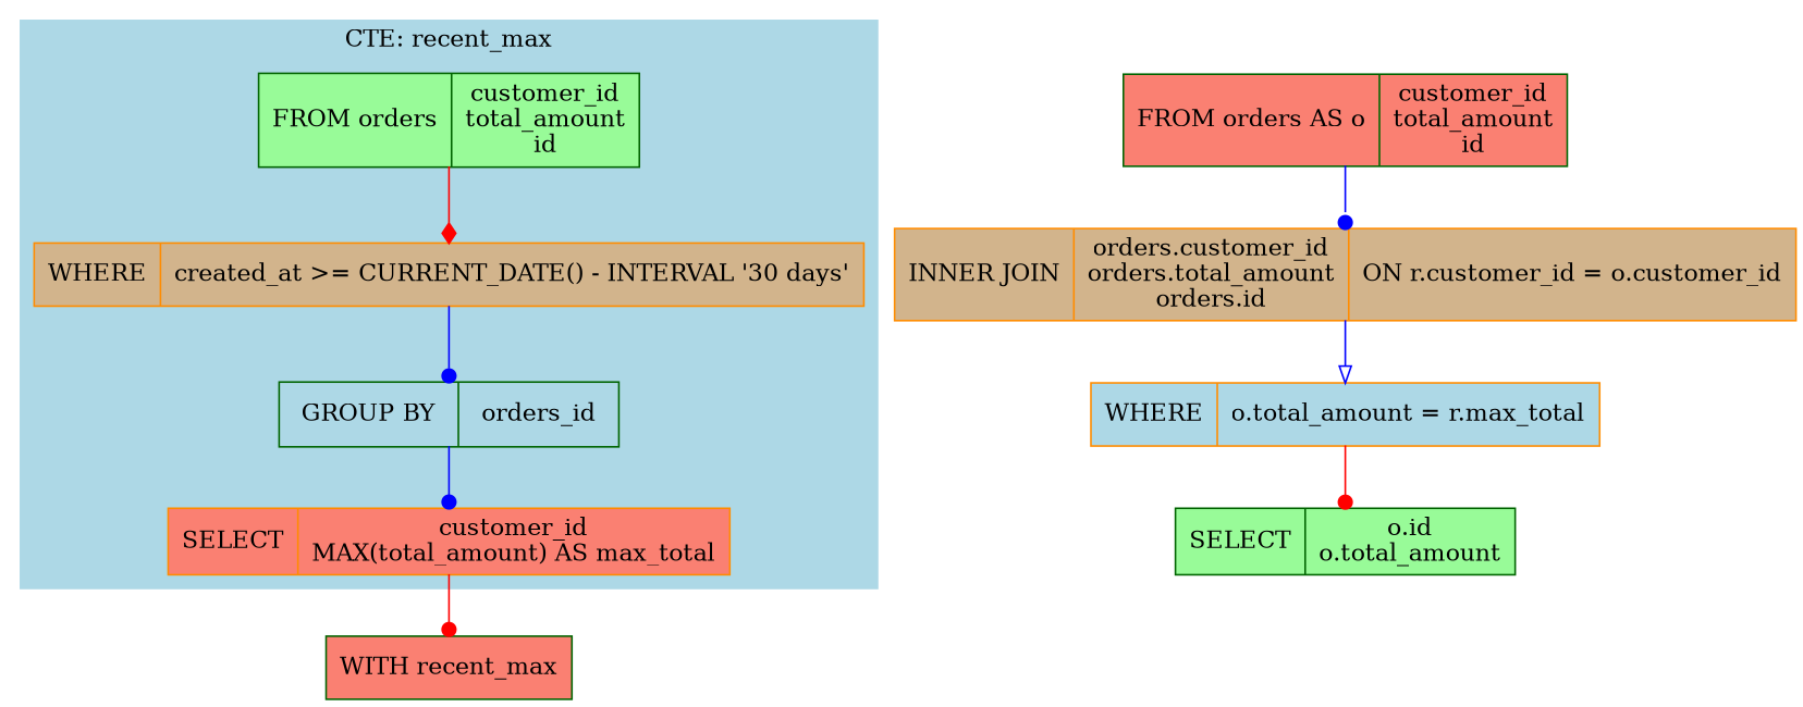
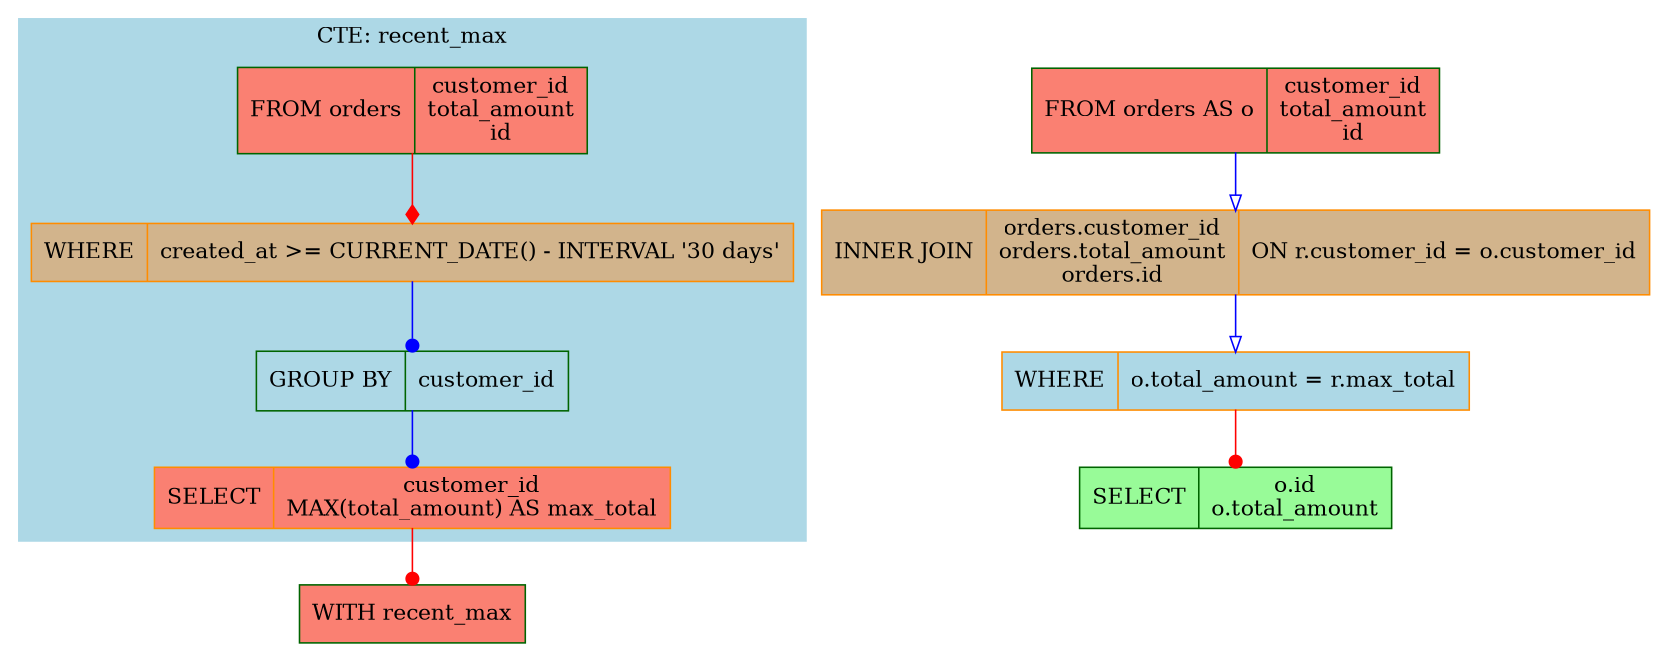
  digraph {
    rankdir=TB
    node [color=darkgreen fillcolor=salmon shape=record style=filled]
    edge [arrowhead=dot color=blue]
-   n1 [fillcolor=palegreen label="FROM orders|customer_id\ntotal_amount\nid"]
+   n1 [label="FROM orders|customer_id\ntotal_amount\nid"]
    n2 [color=darkorange fillcolor=tan label="WHERE|created_at \>= CURRENT_DATE() - INTERVAL '30 days'"]
    n3 [color=darkorange label="SELECT|customer_id\nMAX(total_amount) AS max_total"]
-   n4 [fillcolor=lightblue label="GROUP BY|orders_id"]
+   n4 [fillcolor=lightblue label="GROUP BY|customer_id"]
    n5 [label="WITH recent_max"]
    n6 [label="FROM orders AS o|customer_id\ntotal_amount\nid"]
    n7 [color=darkorange fillcolor=tan label="INNER JOIN|orders.customer_id\norders.total_amount\norders.id|ON r.customer_id = o.customer_id"]
    n8 [color=darkorange fillcolor=lightblue label="WHERE|o.total_amount = r.max_total"]
    n9 [fillcolor=palegreen label="SELECT|o.id\no.total_amount"]
    subgraph cluster_1 {
      color=lightblue
      label="CTE: recent_max"
      style=filled
      n1
      n2
      n3
      n4
    }
    n1 -> n2 [arrowhead=diamond color=red]
    n2 -> n4
    n3 -> n5 [color=red]
    n4 -> n3
-   n6 -> n7
+   n6 -> n7 [arrowhead=onormal]
    n7 -> n8 [arrowhead=onormal]
    n8 -> n9 [color=red]
  }
